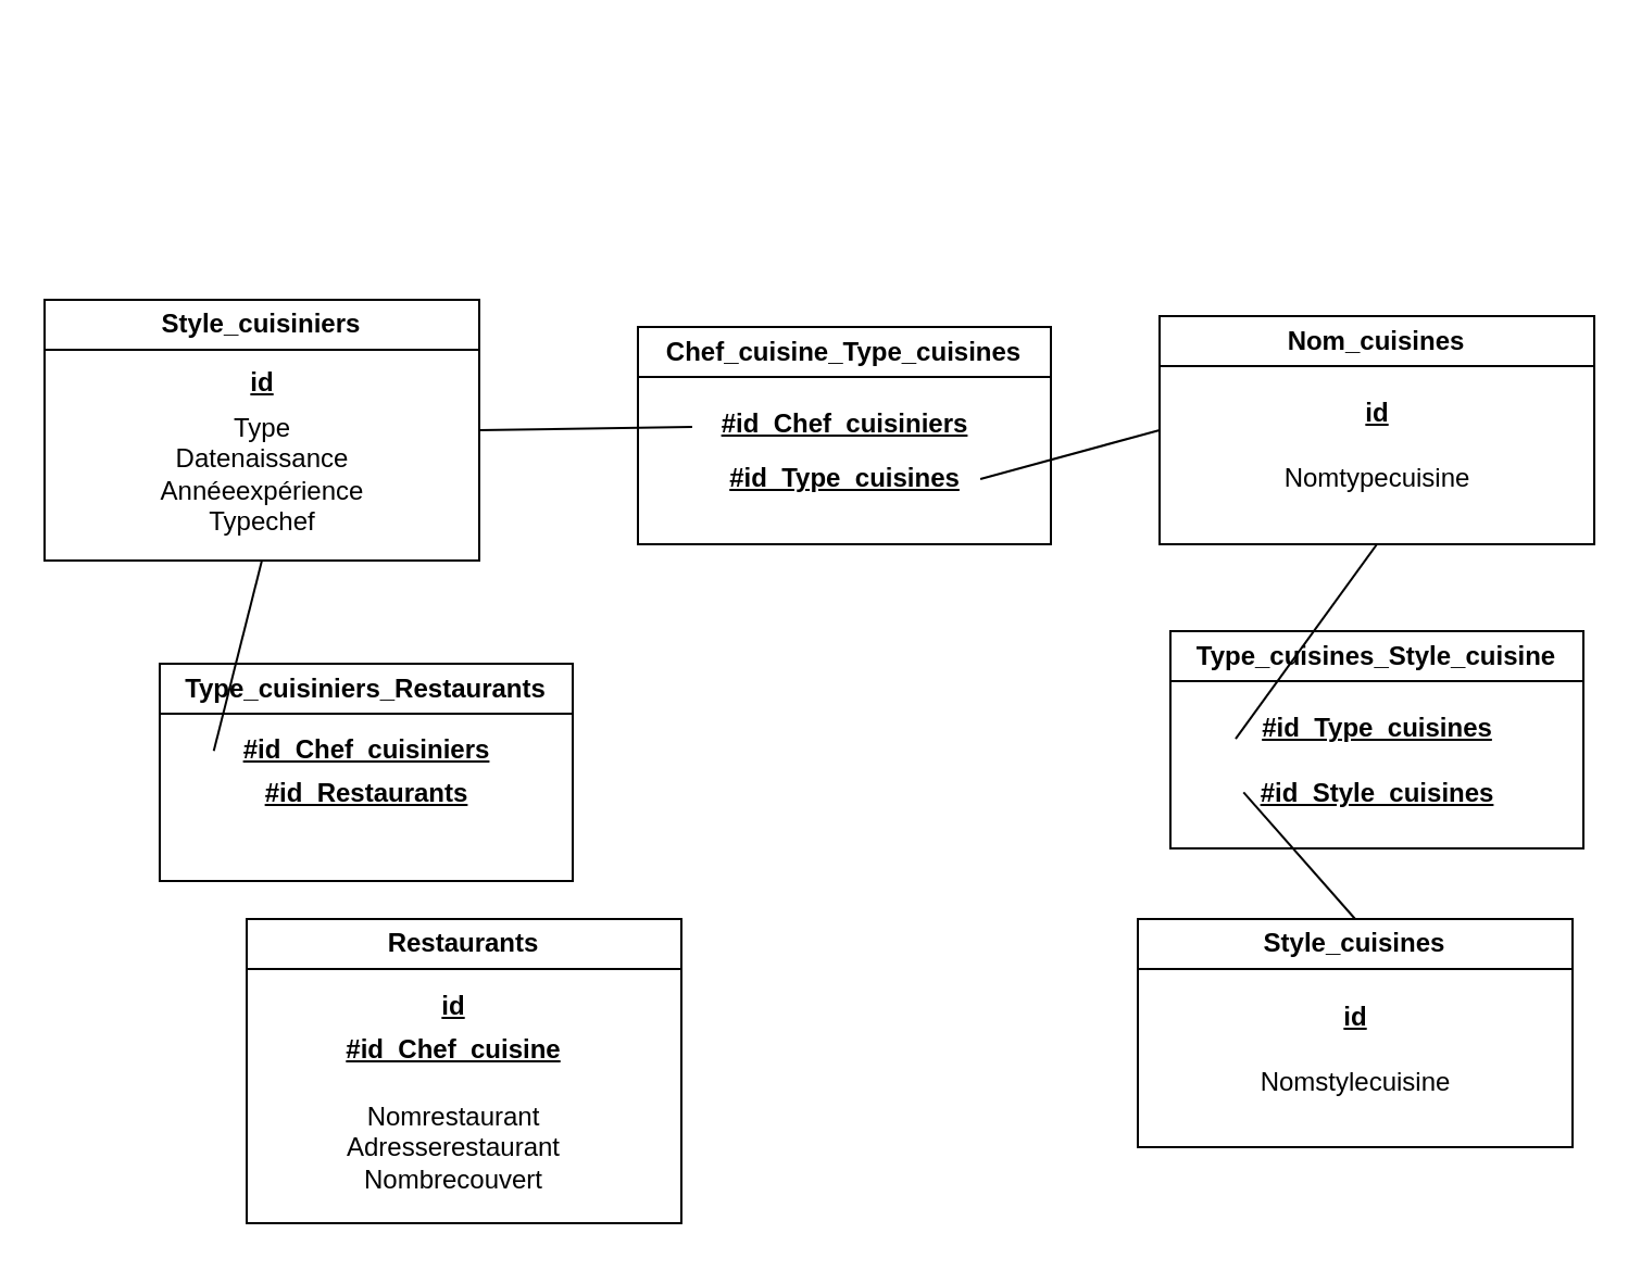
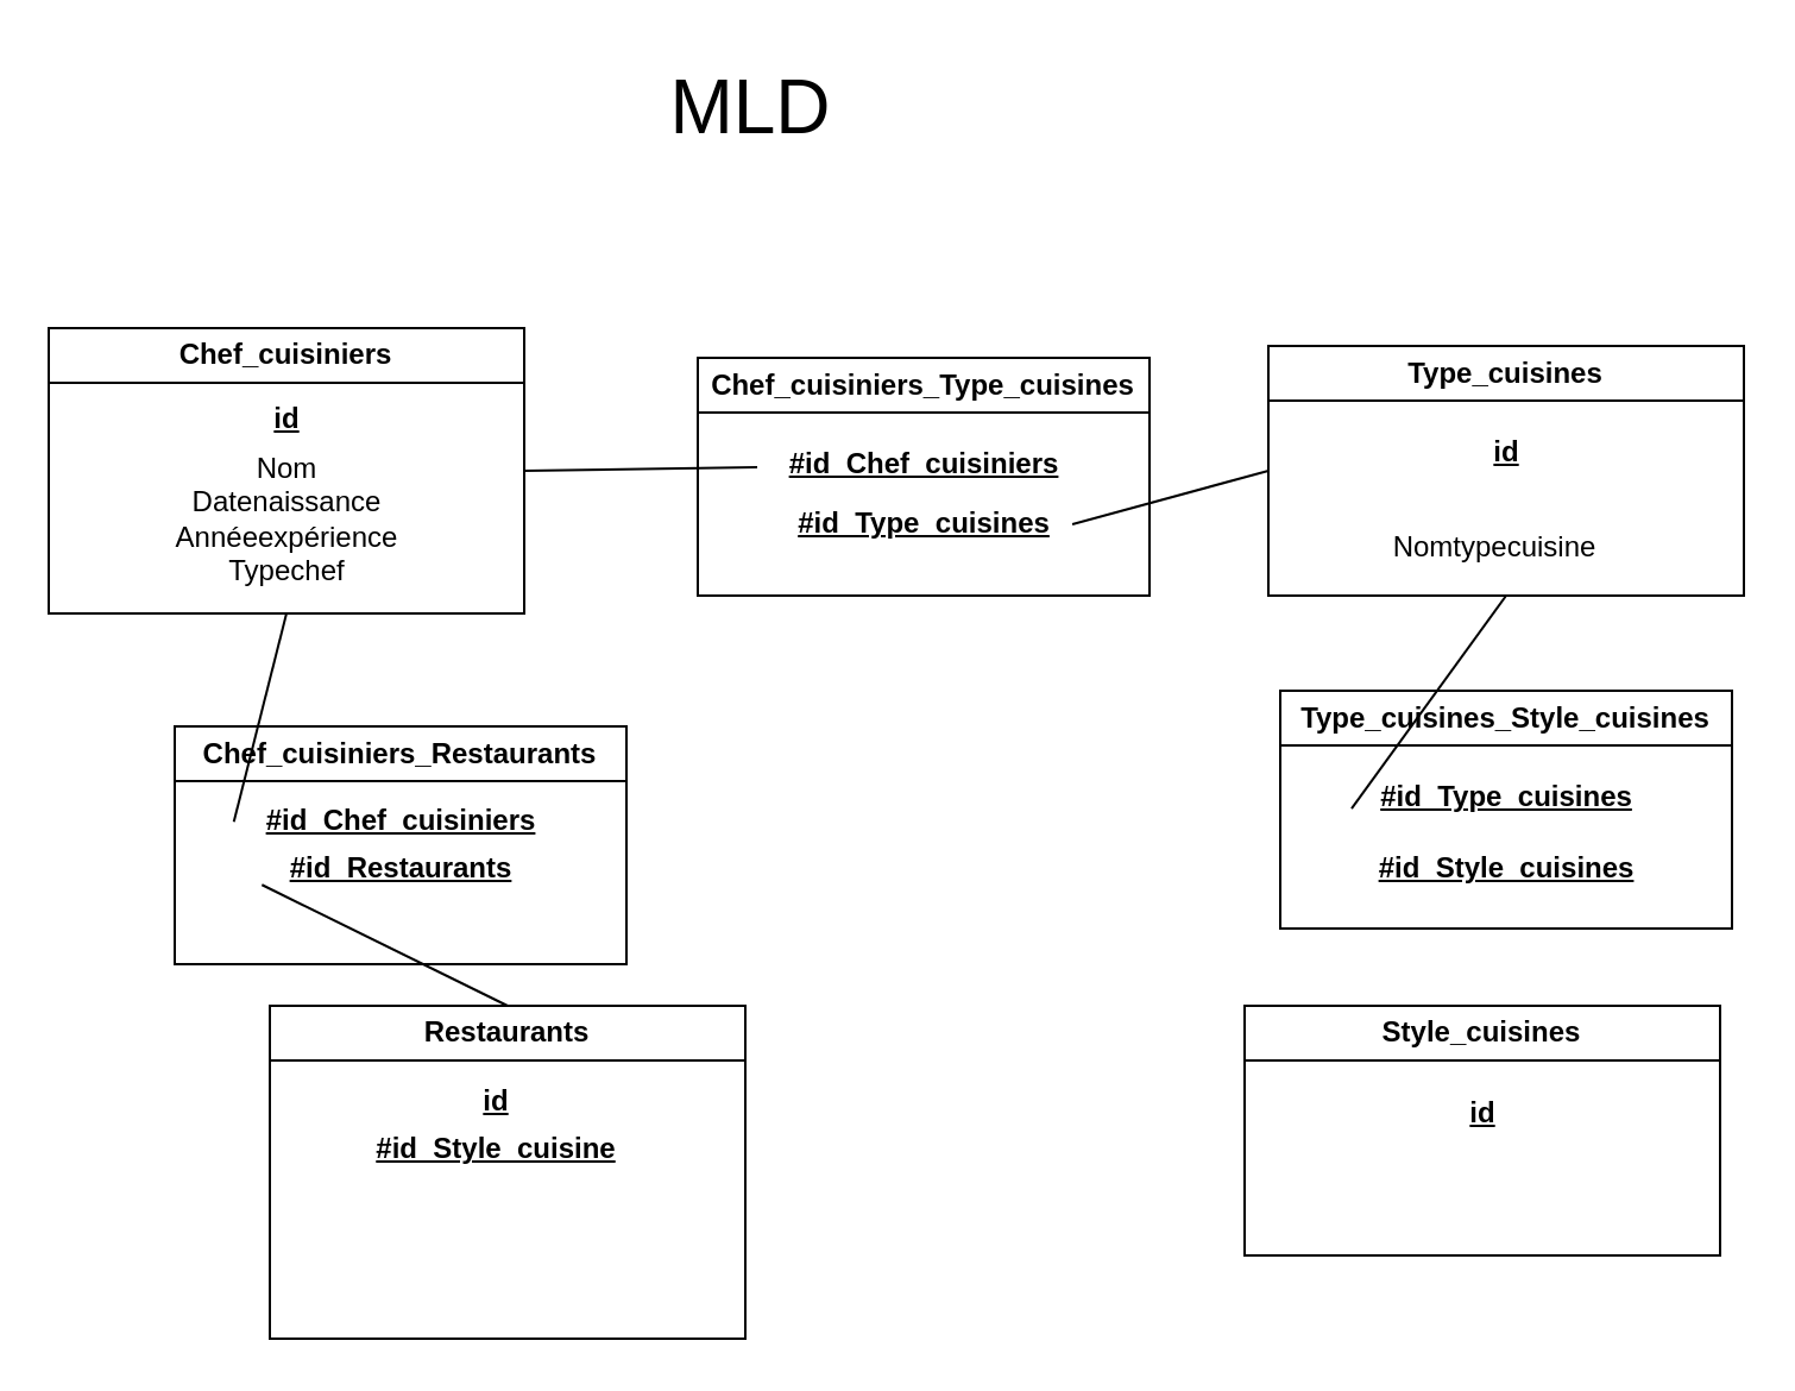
  <mxCell id="0" />
  <mxCell id="1" parent="0" />
- <mxCell id="3" value="Style_cuisiniers" style="swimlane;whiteSpace=wrap;html=1;" vertex="1" parent="1"><mxGeometry x="20" y="137.5" width="200" height="120" as="geometry" /></mxCell>
+ <mxCell id="2" value="&lt;font style=&quot;font-size: 32px;&quot;&gt;MLD&lt;/font&gt;" style="text;html=1;align=center;verticalAlign=middle;resizable=0;points=[];autosize=1;strokeColor=none;fillColor=none;" vertex="1" parent="1"><mxGeometry x="270" y="20" width="90" height="50" as="geometry" /></mxCell>
+ <mxCell id="3" value="Chef_cuisiniers" style="swimlane;whiteSpace=wrap;html=1;" vertex="1" parent="1"><mxGeometry x="20" y="137.5" width="200" height="120" as="geometry" /></mxCell>
  <mxCell id="4" value="&lt;b&gt;&lt;u&gt;id&lt;/u&gt;&lt;/b&gt;&lt;div&gt;&lt;b&gt;&lt;u&gt;&lt;br&gt;&lt;/u&gt;&lt;/b&gt;&lt;/div&gt;" style="text;html=1;align=center;verticalAlign=middle;resizable=0;points=[];autosize=1;strokeColor=none;fillColor=none;" vertex="1" parent="3"><mxGeometry x="85" y="25" width="30" height="40" as="geometry" /></mxCell>
- <mxCell id="5" value="Type&lt;div&gt;Datenaissance&lt;/div&gt;&lt;div&gt;Annéeexpérience&lt;/div&gt;&lt;div&gt;Typechef&lt;/div&gt;" style="text;html=1;align=center;verticalAlign=middle;resizable=0;points=[];autosize=1;strokeColor=none;fillColor=none;" vertex="1" parent="3"><mxGeometry x="40" y="45" width="120" height="70" as="geometry" /></mxCell>
+ <mxCell id="5" value="Nom&lt;div&gt;Datenaissance&lt;/div&gt;&lt;div&gt;Annéeexpérience&lt;/div&gt;&lt;div&gt;Typechef&lt;/div&gt;" style="text;html=1;align=center;verticalAlign=middle;resizable=0;points=[];autosize=1;strokeColor=none;fillColor=none;" vertex="1" parent="3"><mxGeometry x="40" y="45" width="120" height="70" as="geometry" /></mxCell>
  <mxCell id="6" value="Style_cuisines" style="swimlane;whiteSpace=wrap;html=1;" vertex="1" parent="1"><mxGeometry x="523" y="422.5" width="200" height="105" as="geometry" /></mxCell>
  <mxCell id="7" value="&lt;b&gt;&lt;u&gt;id&lt;/u&gt;&lt;/b&gt;" style="text;html=1;align=center;verticalAlign=middle;resizable=0;points=[];autosize=1;strokeColor=none;fillColor=none;" vertex="1" parent="6"><mxGeometry x="85" y="30" width="30" height="30" as="geometry" /></mxCell>
- <mxCell id="8" value="Nomstylecuisine" style="text;html=1;align=center;verticalAlign=middle;resizable=0;points=[];autosize=1;strokeColor=none;fillColor=none;" vertex="1" parent="6"><mxGeometry x="45" y="60" width="110" height="30" as="geometry" /></mxCell>
  <mxCell id="9" value="Restaurants" style="swimlane;whiteSpace=wrap;html=1;" vertex="1" parent="1"><mxGeometry x="113" y="422.5" width="200" height="140" as="geometry" /></mxCell>
- <mxCell id="10" value="&lt;div&gt;&lt;b&gt;&lt;u&gt;#id_Chef_cuisine&lt;/u&gt;&lt;/b&gt;&lt;/div&gt;" style="text;html=1;align=center;verticalAlign=middle;resizable=0;points=[];autosize=1;strokeColor=none;fillColor=none;" vertex="1" parent="9"><mxGeometry x="35" y="45" width="120" height="30" as="geometry" /></mxCell>
- <mxCell id="11" value="Nomrestaurant&lt;div&gt;Adresserestaurant&lt;/div&gt;&lt;div&gt;Nombrecouvert&lt;/div&gt;" style="text;html=1;align=center;verticalAlign=middle;resizable=0;points=[];autosize=1;strokeColor=none;fillColor=none;" vertex="1" parent="9"><mxGeometry x="35" y="75" width="120" height="60" as="geometry" /></mxCell>
+ <mxCell id="10" value="&lt;div&gt;&lt;b&gt;&lt;u&gt;#id_Style_cuisine&lt;/u&gt;&lt;/b&gt;&lt;/div&gt;" style="text;html=1;align=center;verticalAlign=middle;resizable=0;points=[];autosize=1;strokeColor=none;fillColor=none;" vertex="1" parent="9"><mxGeometry x="35" y="45" width="120" height="30" as="geometry" /></mxCell>
  <mxCell id="12" value="&lt;b&gt;&lt;u&gt;id&lt;/u&gt;&lt;/b&gt;" style="text;html=1;align=center;verticalAlign=middle;resizable=0;points=[];autosize=1;strokeColor=none;fillColor=none;" vertex="1" parent="9"><mxGeometry x="80" y="25" width="30" height="30" as="geometry" /></mxCell>
- <mxCell id="13" value="Nom_cuisines" style="swimlane;whiteSpace=wrap;html=1;" vertex="1" parent="1"><mxGeometry x="533" y="145" width="200" height="105" as="geometry" /></mxCell>
+ <mxCell id="13" value="Type_cuisines" style="swimlane;whiteSpace=wrap;html=1;" vertex="1" parent="1"><mxGeometry x="533" y="145" width="200" height="105" as="geometry" /></mxCell>
  <mxCell id="14" value="&lt;b&gt;&lt;u&gt;id&lt;/u&gt;&lt;/b&gt;" style="text;html=1;align=center;verticalAlign=middle;resizable=0;points=[];autosize=1;strokeColor=none;fillColor=none;" vertex="1" parent="13"><mxGeometry x="85" y="30" width="30" height="30" as="geometry" /></mxCell>
- <mxCell id="15" value="Nomtypecuisine" style="text;html=1;align=center;verticalAlign=middle;resizable=0;points=[];autosize=1;strokeColor=none;fillColor=none;" vertex="1" parent="13"><mxGeometry x="45" y="60" width="110" height="30" as="geometry" /></mxCell>
- <mxCell id="16" value="Chef_cuisine_Type_cuisines" style="swimlane;whiteSpace=wrap;html=1;" vertex="1" parent="1"><mxGeometry x="293" y="150" width="190" height="100" as="geometry" /></mxCell>
+ <mxCell id="15" value="Nomtypecuisine" style="text;html=1;align=center;verticalAlign=middle;resizable=0;points=[];autosize=1;strokeColor=none;fillColor=none;" vertex="1" parent="13"><mxGeometry x="40" y="70" width="110" height="30" as="geometry" /></mxCell>
+ <mxCell id="16" value="Chef_cuisiniers_Type_cuisines" style="swimlane;whiteSpace=wrap;html=1;" vertex="1" parent="1"><mxGeometry x="293" y="150" width="190" height="100" as="geometry" /></mxCell>
  <mxCell id="17" value="&lt;b&gt;&lt;u&gt;#id_Chef_cuisiniers&lt;/u&gt;&lt;/b&gt;" style="text;html=1;align=center;verticalAlign=middle;resizable=0;points=[];autosize=1;strokeColor=none;fillColor=none;" vertex="1" parent="16"><mxGeometry x="25" y="30" width="140" height="30" as="geometry" /></mxCell>
  <mxCell id="18" value="&lt;b&gt;&lt;u&gt;#id_Type_cuisines&lt;/u&gt;&lt;/b&gt;" style="text;html=1;align=center;verticalAlign=middle;resizable=0;points=[];autosize=1;strokeColor=none;fillColor=none;" vertex="1" parent="16"><mxGeometry x="30" y="55" width="130" height="30" as="geometry" /></mxCell>
  <mxCell id="19" value="" style="endArrow=none;html=1;rounded=0;entryX=1;entryY=0.5;entryDx=0;entryDy=0;" edge="1" parent="1" source="17" target="3"><mxGeometry width="50" height="50" relative="1" as="geometry"><mxPoint x="213" y="310" as="sourcePoint" /><mxPoint x="263" y="260" as="targetPoint" /></mxGeometry></mxCell>
  <mxCell id="20" value="" style="endArrow=none;html=1;rounded=0;entryX=0;entryY=0.5;entryDx=0;entryDy=0;exitX=0.981;exitY=0.499;exitDx=0;exitDy=0;exitPerimeter=0;" edge="1" parent="1" source="18" target="13"><mxGeometry width="50" height="50" relative="1" as="geometry"><mxPoint x="473" y="320" as="sourcePoint" /><mxPoint x="523" y="270" as="targetPoint" /></mxGeometry></mxCell>
- <mxCell id="21" value="Type_cuisines_Style_cuisine" style="swimlane;whiteSpace=wrap;html=1;" vertex="1" parent="1"><mxGeometry x="538" y="290" width="190" height="100" as="geometry" /></mxCell>
+ <mxCell id="21" value="Type_cuisines_Style_cuisines" style="swimlane;whiteSpace=wrap;html=1;" vertex="1" parent="1"><mxGeometry x="538" y="290" width="190" height="100" as="geometry" /></mxCell>
  <mxCell id="22" value="&lt;b&gt;&lt;u&gt;#id_Type_cuisines&lt;/u&gt;&lt;/b&gt;" style="text;html=1;align=center;verticalAlign=middle;resizable=0;points=[];autosize=1;strokeColor=none;fillColor=none;" vertex="1" parent="21"><mxGeometry x="30" y="30" width="130" height="30" as="geometry" /></mxCell>
  <mxCell id="23" value="&lt;b&gt;&lt;u&gt;#id_Style_cuisines&lt;/u&gt;&lt;/b&gt;" style="text;html=1;align=center;verticalAlign=middle;resizable=0;points=[];autosize=1;strokeColor=none;fillColor=none;" vertex="1" parent="21"><mxGeometry x="30" y="60" width="130" height="30" as="geometry" /></mxCell>
  <mxCell id="24" value="" style="endArrow=none;html=1;rounded=0;entryX=0.5;entryY=1;entryDx=0;entryDy=0;exitX=0;exitY=0.651;exitDx=0;exitDy=0;exitPerimeter=0;" edge="1" parent="1" source="22" target="13"><mxGeometry width="50" height="50" relative="1" as="geometry"><mxPoint x="443" y="360" as="sourcePoint" /><mxPoint x="493" y="310" as="targetPoint" /></mxGeometry></mxCell>
- <mxCell id="25" value="" style="endArrow=none;html=1;rounded=0;entryX=0.028;entryY=0.472;entryDx=0;entryDy=0;entryPerimeter=0;exitX=0.5;exitY=0;exitDx=0;exitDy=0;" edge="1" parent="1" source="6" target="23"><mxGeometry width="50" height="50" relative="1" as="geometry"><mxPoint x="403" y="380" as="sourcePoint" /><mxPoint x="453" y="330" as="targetPoint" /></mxGeometry></mxCell>
- <mxCell id="26" value="Type_cuisiniers_Restaurants" style="swimlane;whiteSpace=wrap;html=1;" vertex="1" parent="1"><mxGeometry x="73" y="305" width="190" height="100" as="geometry" /></mxCell>
+ <mxCell id="26" value="Chef_cuisiniers_Restaurants" style="swimlane;whiteSpace=wrap;html=1;" vertex="1" parent="1"><mxGeometry x="73" y="305" width="190" height="100" as="geometry" /></mxCell>
  <mxCell id="27" value="&lt;b&gt;&lt;u&gt;#id_Chef_cuisiniers&lt;/u&gt;&lt;/b&gt;" style="text;html=1;align=center;verticalAlign=middle;resizable=0;points=[];autosize=1;strokeColor=none;fillColor=none;" vertex="1" parent="26"><mxGeometry x="25" y="25" width="140" height="30" as="geometry" /></mxCell>
  <mxCell id="28" value="&lt;b&gt;&lt;u&gt;#id_Restaurants&lt;/u&gt;&lt;/b&gt;" style="text;html=1;align=center;verticalAlign=middle;resizable=0;points=[];autosize=1;strokeColor=none;fillColor=none;" vertex="1" parent="26"><mxGeometry x="35" y="45" width="120" height="30" as="geometry" /></mxCell>
+ <mxCell id="29" value="" style="endArrow=none;html=1;rounded=0;entryX=0.5;entryY=0;entryDx=0;entryDy=0;exitX=0.014;exitY=0.721;exitDx=0;exitDy=0;exitPerimeter=0;" edge="1" parent="1" source="28" target="9"><mxGeometry width="50" height="50" relative="1" as="geometry"><mxPoint x="33" y="490" as="sourcePoint" /><mxPoint x="83" y="440" as="targetPoint" /></mxGeometry></mxCell>
  <mxCell id="30" value="" style="endArrow=none;html=1;rounded=0;entryX=-0.001;entryY=0.504;entryDx=0;entryDy=0;entryPerimeter=0;exitX=0.5;exitY=1;exitDx=0;exitDy=0;" edge="1" parent="1" source="3" target="27"><mxGeometry width="50" height="50" relative="1" as="geometry"><mxPoint x="-17" y="390" as="sourcePoint" /><mxPoint x="33" y="340" as="targetPoint" /></mxGeometry></mxCell>
